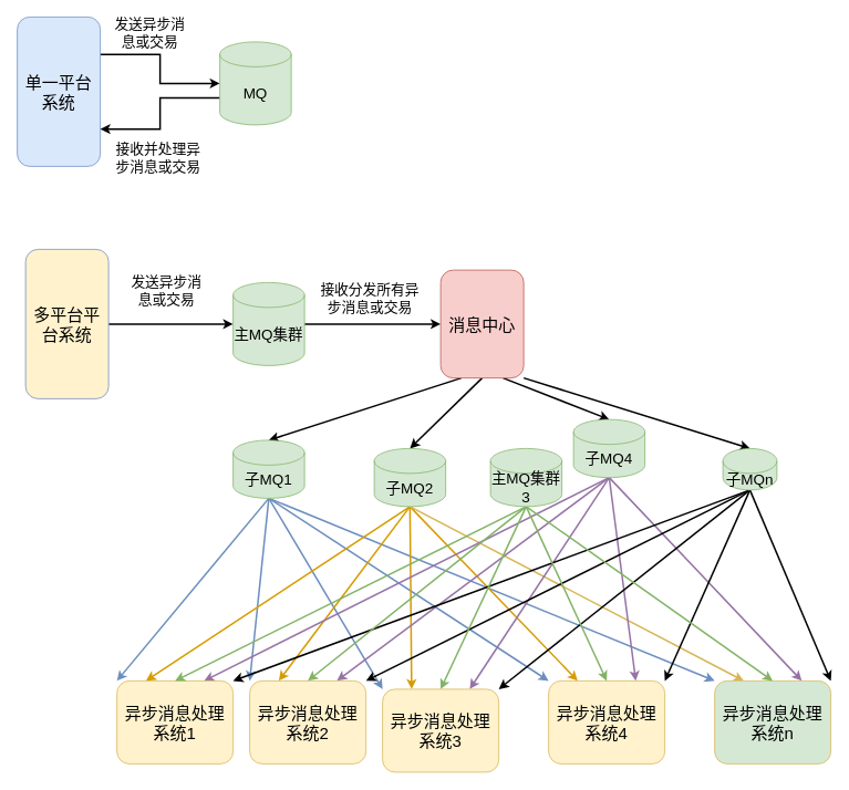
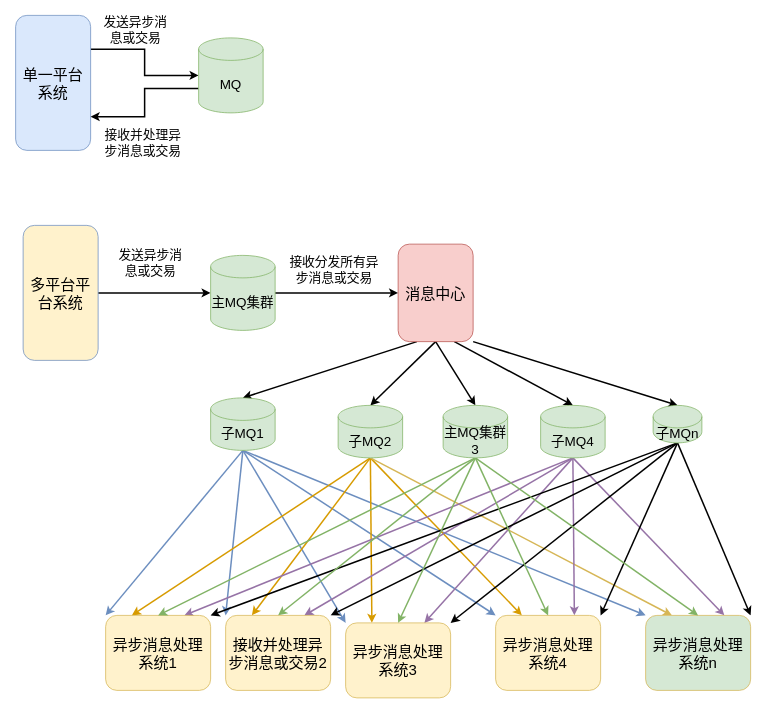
  <mxCell id="0" />
  <mxCell id="1" parent="0" />
  <mxCell id="2" style="edgeStyle=orthogonalEdgeStyle;rounded=0;orthogonalLoop=1;jettySize=auto;html=1;exitX=1;exitY=0.25;exitDx=0;exitDy=0;entryX=0;entryY=0.5;entryDx=0;entryDy=0;entryPerimeter=0;strokeWidth=2;" edge="1" parent="1" source="3" target="5"><mxGeometry relative="1" as="geometry" /></mxCell>
  <mxCell id="3" value="单一平台系统" style="rounded=1;whiteSpace=wrap;html=1;fillColor=#dae8fc;strokeColor=#6c8ebf;fontSize=20;" vertex="1" parent="1"><mxGeometry x="20" y="20" width="100" height="180" as="geometry" /></mxCell>
  <mxCell id="4" style="edgeStyle=orthogonalEdgeStyle;rounded=0;orthogonalLoop=1;jettySize=auto;html=1;exitX=0;exitY=0;exitDx=0;exitDy=67.5;exitPerimeter=0;entryX=1;entryY=0.75;entryDx=0;entryDy=0;strokeWidth=2;" edge="1" parent="1" source="5" target="3"><mxGeometry relative="1" as="geometry" /></mxCell>
  <mxCell id="5" value="MQ" style="shape=cylinder3;whiteSpace=wrap;html=1;boundedLbl=1;backgroundOutline=1;size=15;fillColor=#d5e8d4;strokeColor=#82b366;fontSize=18;" vertex="1" parent="1"><mxGeometry x="264" y="50" width="86" height="100" as="geometry" /></mxCell>
  <mxCell id="6" value="发送异步消息或交易" style="text;html=1;strokeColor=none;fillColor=none;align=center;verticalAlign=middle;whiteSpace=wrap;rounded=0;fontSize=17;" vertex="1" parent="1"><mxGeometry x="130" y="20" width="100" height="40" as="geometry" /></mxCell>
  <mxCell id="7" value="接收并处理异步消息或交易" style="text;html=1;strokeColor=none;fillColor=none;align=center;verticalAlign=middle;whiteSpace=wrap;rounded=0;fontSize=17;" vertex="1" parent="1"><mxGeometry x="130" y="170" width="120" height="40" as="geometry" /></mxCell>
  <mxCell id="8" style="edgeStyle=orthogonalEdgeStyle;rounded=0;orthogonalLoop=1;jettySize=auto;html=1;exitX=1;exitY=0.5;exitDx=0;exitDy=0;entryX=0;entryY=0.5;entryDx=0;entryDy=0;entryPerimeter=0;strokeWidth=2;fontSize=18;" edge="1" parent="1" source="9" target="11"><mxGeometry relative="1" as="geometry" /></mxCell>
  <mxCell id="9" value="多平台平台系统" style="rounded=1;whiteSpace=wrap;html=1;fillColor=#fff2cc;strokeColor=#6c8ebf;fontSize=20;" vertex="1" parent="1"><mxGeometry x="30" y="300" width="100" height="180" as="geometry" /></mxCell>
  <mxCell id="10" style="edgeStyle=orthogonalEdgeStyle;rounded=0;orthogonalLoop=1;jettySize=auto;html=1;exitX=1;exitY=0.5;exitDx=0;exitDy=0;exitPerimeter=0;strokeWidth=2;fontSize=18;entryX=0;entryY=0.5;entryDx=0;entryDy=0;" edge="1" parent="1" source="11" target="18"><mxGeometry relative="1" as="geometry"><mxPoint x="470" y="390" as="targetPoint" /></mxGeometry></mxCell>
  <mxCell id="11" value="主MQ集群" style="shape=cylinder3;whiteSpace=wrap;html=1;boundedLbl=1;backgroundOutline=1;size=15;fillColor=#d5e8d4;strokeColor=#82b366;fontSize=18;" vertex="1" parent="1"><mxGeometry x="280" y="340" width="86" height="100" as="geometry" /></mxCell>
  <mxCell id="12" value="发送异步消息或交易" style="text;html=1;strokeColor=none;fillColor=none;align=center;verticalAlign=middle;whiteSpace=wrap;rounded=0;fontSize=17;" vertex="1" parent="1"><mxGeometry x="150" y="330" width="100" height="40" as="geometry" /></mxCell>
  <mxCell id="13" style="rounded=0;orthogonalLoop=1;jettySize=auto;html=1;exitX=0.25;exitY=1;exitDx=0;exitDy=0;entryX=0.5;entryY=0;entryDx=0;entryDy=0;entryPerimeter=0;strokeWidth=2;fontSize=18;" edge="1" parent="1" source="18" target="25"><mxGeometry relative="1" as="geometry" /></mxCell>
  <mxCell id="14" style="edgeStyle=none;rounded=0;orthogonalLoop=1;jettySize=auto;html=1;exitX=0.5;exitY=1;exitDx=0;exitDy=0;entryX=0.5;entryY=0;entryDx=0;entryDy=0;entryPerimeter=0;strokeWidth=2;fontSize=18;" edge="1" parent="1" source="18" target="31"><mxGeometry relative="1" as="geometry" /></mxCell>
  <mxCell id="15" style="edgeStyle=none;rounded=0;orthogonalLoop=1;jettySize=auto;html=1;exitX=0.75;exitY=1;exitDx=0;exitDy=0;entryX=0.5;entryY=0;entryDx=0;entryDy=0;entryPerimeter=0;strokeWidth=2;fontSize=18;" edge="1" parent="1" source="18" target="37"><mxGeometry relative="1" as="geometry" /></mxCell>
  <mxCell id="16" style="edgeStyle=none;rounded=0;orthogonalLoop=1;jettySize=auto;html=1;exitX=1;exitY=1;exitDx=0;exitDy=0;entryX=0.5;entryY=0;entryDx=0;entryDy=0;entryPerimeter=0;strokeWidth=2;fontSize=18;" edge="1" parent="1" source="18" target="48"><mxGeometry relative="1" as="geometry" /></mxCell>
+ <mxCell id="17" style="edgeStyle=none;rounded=0;orthogonalLoop=1;jettySize=auto;html=1;exitX=0.5;exitY=1;exitDx=0;exitDy=0;strokeWidth=2;fontSize=18;entryX=0.5;entryY=0;entryDx=0;entryDy=0;entryPerimeter=0;" edge="1" parent="1" source="18" target="54"><mxGeometry relative="1" as="geometry"><mxPoint x="600" y="550" as="targetPoint" /></mxGeometry></mxCell>
  <mxCell id="18" value="消息中心" style="rounded=1;whiteSpace=wrap;html=1;fillColor=#f8cecc;strokeColor=#b85450;fontSize=20;" vertex="1" parent="1"><mxGeometry x="530" y="325" width="100" height="130" as="geometry" /></mxCell>
  <mxCell id="19" value="接收分发所有异步消息或交易" style="text;html=1;strokeColor=none;fillColor=none;align=center;verticalAlign=middle;whiteSpace=wrap;rounded=0;fontSize=17;" vertex="1" parent="1"><mxGeometry x="380" y="340" width="130" height="40" as="geometry" /></mxCell>
  <mxCell id="20" style="edgeStyle=none;rounded=0;orthogonalLoop=1;jettySize=auto;html=1;exitX=0.5;exitY=1;exitDx=0;exitDy=0;exitPerimeter=0;entryX=0;entryY=0;entryDx=0;entryDy=0;strokeWidth=2;fontSize=18;fillColor=#dae8fc;strokeColor=#6c8ebf;" edge="1" parent="1" source="25" target="38"><mxGeometry relative="1" as="geometry" /></mxCell>
  <mxCell id="21" style="edgeStyle=none;rounded=0;orthogonalLoop=1;jettySize=auto;html=1;exitX=0.5;exitY=1;exitDx=0;exitDy=0;exitPerimeter=0;entryX=0;entryY=0;entryDx=0;entryDy=0;strokeWidth=2;fontSize=18;fillColor=#dae8fc;strokeColor=#6c8ebf;" edge="1" parent="1" source="25" target="39"><mxGeometry relative="1" as="geometry" /></mxCell>
  <mxCell id="22" style="edgeStyle=none;rounded=0;orthogonalLoop=1;jettySize=auto;html=1;exitX=0.5;exitY=1;exitDx=0;exitDy=0;exitPerimeter=0;strokeWidth=2;fontSize=18;fillColor=#dae8fc;strokeColor=#6c8ebf;entryX=0;entryY=0;entryDx=0;entryDy=0;" edge="1" parent="1" source="25" target="40"><mxGeometry relative="1" as="geometry" /></mxCell>
  <mxCell id="23" style="edgeStyle=none;rounded=0;orthogonalLoop=1;jettySize=auto;html=1;exitX=0.5;exitY=1;exitDx=0;exitDy=0;exitPerimeter=0;entryX=0;entryY=0;entryDx=0;entryDy=0;strokeWidth=2;fontSize=18;fillColor=#dae8fc;strokeColor=#6c8ebf;" edge="1" parent="1" source="25" target="41"><mxGeometry relative="1" as="geometry" /></mxCell>
  <mxCell id="24" style="edgeStyle=none;rounded=0;orthogonalLoop=1;jettySize=auto;html=1;exitX=0.5;exitY=1;exitDx=0;exitDy=0;exitPerimeter=0;entryX=0;entryY=0;entryDx=0;entryDy=0;strokeWidth=2;fontSize=18;fillColor=#dae8fc;strokeColor=#6c8ebf;" edge="1" parent="1" source="25" target="42"><mxGeometry relative="1" as="geometry" /></mxCell>
  <mxCell id="25" value="子MQ1" style="shape=cylinder3;whiteSpace=wrap;html=1;boundedLbl=1;backgroundOutline=1;size=15;fillColor=#d5e8d4;strokeColor=#82b366;fontSize=18;" vertex="1" parent="1"><mxGeometry x="280" y="530" width="86" height="70" as="geometry" /></mxCell>
  <mxCell id="26" style="edgeStyle=none;rounded=0;orthogonalLoop=1;jettySize=auto;html=1;exitX=0.5;exitY=1;exitDx=0;exitDy=0;exitPerimeter=0;entryX=0.25;entryY=0;entryDx=0;entryDy=0;strokeWidth=2;fontSize=18;fillColor=#ffe6cc;strokeColor=#d79b00;" edge="1" parent="1" source="31" target="38"><mxGeometry relative="1" as="geometry" /></mxCell>
  <mxCell id="27" style="edgeStyle=none;rounded=0;orthogonalLoop=1;jettySize=auto;html=1;exitX=0.5;exitY=1;exitDx=0;exitDy=0;exitPerimeter=0;entryX=0.25;entryY=0;entryDx=0;entryDy=0;strokeWidth=2;fontSize=18;fillColor=#ffe6cc;strokeColor=#d79b00;" edge="1" parent="1" source="31" target="39"><mxGeometry relative="1" as="geometry" /></mxCell>
  <mxCell id="28" style="edgeStyle=none;rounded=0;orthogonalLoop=1;jettySize=auto;html=1;exitX=0.5;exitY=1;exitDx=0;exitDy=0;exitPerimeter=0;entryX=0.25;entryY=0;entryDx=0;entryDy=0;strokeWidth=2;fontSize=18;fillColor=#ffe6cc;strokeColor=#d79b00;" edge="1" parent="1" source="31" target="40"><mxGeometry relative="1" as="geometry" /></mxCell>
  <mxCell id="29" style="edgeStyle=none;rounded=0;orthogonalLoop=1;jettySize=auto;html=1;exitX=0.5;exitY=1;exitDx=0;exitDy=0;exitPerimeter=0;entryX=0.25;entryY=0;entryDx=0;entryDy=0;strokeWidth=2;fontSize=18;fillColor=#ffe6cc;strokeColor=#d79b00;" edge="1" parent="1" source="31" target="41"><mxGeometry relative="1" as="geometry" /></mxCell>
  <mxCell id="30" style="edgeStyle=none;rounded=0;orthogonalLoop=1;jettySize=auto;html=1;exitX=0.5;exitY=1;exitDx=0;exitDy=0;exitPerimeter=0;entryX=0.25;entryY=0;entryDx=0;entryDy=0;strokeWidth=2;fontSize=18;fillColor=#fff2cc;strokeColor=#d6b656;" edge="1" parent="1" source="31" target="42"><mxGeometry relative="1" as="geometry" /></mxCell>
  <mxCell id="31" value="子MQ2" style="shape=cylinder3;whiteSpace=wrap;html=1;boundedLbl=1;backgroundOutline=1;size=15;fillColor=#d5e8d4;strokeColor=#82b366;fontSize=18;" vertex="1" parent="1"><mxGeometry x="450" y="540" width="86" height="70" as="geometry" /></mxCell>
  <mxCell id="32" style="edgeStyle=none;rounded=0;orthogonalLoop=1;jettySize=auto;html=1;exitX=0.5;exitY=1;exitDx=0;exitDy=0;exitPerimeter=0;entryX=0.75;entryY=0;entryDx=0;entryDy=0;strokeWidth=2;fontSize=18;fillColor=#e1d5e7;strokeColor=#9673a6;" edge="1" parent="1" source="37" target="38"><mxGeometry relative="1" as="geometry" /></mxCell>
  <mxCell id="33" style="edgeStyle=none;rounded=0;orthogonalLoop=1;jettySize=auto;html=1;exitX=0.5;exitY=1;exitDx=0;exitDy=0;exitPerimeter=0;entryX=0.75;entryY=0;entryDx=0;entryDy=0;strokeWidth=2;fontSize=18;fillColor=#e1d5e7;strokeColor=#9673a6;" edge="1" parent="1" source="37" target="39"><mxGeometry relative="1" as="geometry" /></mxCell>
  <mxCell id="34" style="edgeStyle=none;rounded=0;orthogonalLoop=1;jettySize=auto;html=1;exitX=0.5;exitY=1;exitDx=0;exitDy=0;exitPerimeter=0;entryX=0.75;entryY=0;entryDx=0;entryDy=0;strokeWidth=2;fontSize=18;fillColor=#e1d5e7;strokeColor=#9673a6;" edge="1" parent="1" source="37" target="40"><mxGeometry relative="1" as="geometry" /></mxCell>
  <mxCell id="35" style="edgeStyle=none;rounded=0;orthogonalLoop=1;jettySize=auto;html=1;exitX=0.5;exitY=1;exitDx=0;exitDy=0;exitPerimeter=0;entryX=0.75;entryY=0;entryDx=0;entryDy=0;strokeWidth=2;fontSize=18;fillColor=#e1d5e7;strokeColor=#9673a6;" edge="1" parent="1" source="37" target="41"><mxGeometry relative="1" as="geometry" /></mxCell>
  <mxCell id="36" style="edgeStyle=none;rounded=0;orthogonalLoop=1;jettySize=auto;html=1;exitX=0.5;exitY=1;exitDx=0;exitDy=0;exitPerimeter=0;entryX=0.75;entryY=0;entryDx=0;entryDy=0;strokeWidth=2;fontSize=18;fillColor=#e1d5e7;strokeColor=#9673a6;" edge="1" parent="1" source="37" target="42"><mxGeometry relative="1" as="geometry" /></mxCell>
- <mxCell id="37" value="子MQ4" style="shape=cylinder3;whiteSpace=wrap;html=1;boundedLbl=1;backgroundOutline=1;size=15;fillColor=#d5e8d4;strokeColor=#82b366;fontSize=18;" vertex="1" parent="1"><mxGeometry x="690" y="505" width="86" height="70" as="geometry" /></mxCell>
+ <mxCell id="37" value="子MQ4" style="shape=cylinder3;whiteSpace=wrap;html=1;boundedLbl=1;backgroundOutline=1;size=15;fillColor=#d5e8d4;strokeColor=#82b366;fontSize=18;" vertex="1" parent="1"><mxGeometry x="720" y="540" width="86" height="70" as="geometry" /></mxCell>
  <mxCell id="38" value="异步消息处理系统1" style="rounded=1;whiteSpace=wrap;html=1;fillColor=#fff2cc;strokeColor=#d6b656;fontSize=20;" vertex="1" parent="1"><mxGeometry x="140" y="820" width="140" height="100" as="geometry" /></mxCell>
- <mxCell id="39" value="异步消息处理系统2" style="rounded=1;whiteSpace=wrap;html=1;fillColor=#fff2cc;strokeColor=#d6b656;fontSize=20;" vertex="1" parent="1"><mxGeometry x="300" y="820" width="140" height="100" as="geometry" /></mxCell>
+ <mxCell id="39" value="接收并处理异步消息或交易2" style="rounded=1;whiteSpace=wrap;html=1;fillColor=#fff2cc;strokeColor=#d6b656;fontSize=20;" vertex="1" parent="1"><mxGeometry x="300" y="820" width="140" height="100" as="geometry" /></mxCell>
  <mxCell id="40" value="异步消息处理系统3" style="rounded=1;whiteSpace=wrap;html=1;fillColor=#fff2cc;strokeColor=#d6b656;fontSize=20;" vertex="1" parent="1"><mxGeometry x="460" y="830" width="140" height="100" as="geometry" /></mxCell>
  <mxCell id="41" value="异步消息处理系统4" style="rounded=1;whiteSpace=wrap;html=1;fillColor=#fff2cc;strokeColor=#d6b656;fontSize=20;" vertex="1" parent="1"><mxGeometry x="660" y="820" width="140" height="100" as="geometry" /></mxCell>
  <mxCell id="42" value="异步消息处理系统n" style="rounded=1;whiteSpace=wrap;html=1;fillColor=#d5e8d4;strokeColor=#d6b656;fontSize=20;" vertex="1" parent="1"><mxGeometry x="860" y="820" width="140" height="100" as="geometry" /></mxCell>
  <mxCell id="43" style="edgeStyle=none;rounded=0;orthogonalLoop=1;jettySize=auto;html=1;exitX=0.5;exitY=1;exitDx=0;exitDy=0;exitPerimeter=0;entryX=1;entryY=0;entryDx=0;entryDy=0;strokeWidth=2;fontSize=18;" edge="1" parent="1" source="48" target="38"><mxGeometry relative="1" as="geometry" /></mxCell>
  <mxCell id="44" style="edgeStyle=none;rounded=0;orthogonalLoop=1;jettySize=auto;html=1;exitX=0.5;exitY=1;exitDx=0;exitDy=0;exitPerimeter=0;entryX=1;entryY=0;entryDx=0;entryDy=0;strokeWidth=2;fontSize=18;" edge="1" parent="1" source="48" target="39"><mxGeometry relative="1" as="geometry" /></mxCell>
  <mxCell id="45" style="edgeStyle=none;rounded=0;orthogonalLoop=1;jettySize=auto;html=1;exitX=0.5;exitY=1;exitDx=0;exitDy=0;exitPerimeter=0;entryX=1;entryY=0;entryDx=0;entryDy=0;strokeWidth=2;fontSize=18;" edge="1" parent="1" source="48" target="40"><mxGeometry relative="1" as="geometry" /></mxCell>
  <mxCell id="46" style="edgeStyle=none;rounded=0;orthogonalLoop=1;jettySize=auto;html=1;exitX=0.5;exitY=1;exitDx=0;exitDy=0;exitPerimeter=0;entryX=1;entryY=0;entryDx=0;entryDy=0;strokeWidth=2;fontSize=18;" edge="1" parent="1" source="48" target="41"><mxGeometry relative="1" as="geometry" /></mxCell>
  <mxCell id="47" style="edgeStyle=none;rounded=0;orthogonalLoop=1;jettySize=auto;html=1;exitX=0.5;exitY=1;exitDx=0;exitDy=0;exitPerimeter=0;entryX=1;entryY=0;entryDx=0;entryDy=0;strokeWidth=2;fontSize=18;" edge="1" parent="1" source="48" target="42"><mxGeometry relative="1" as="geometry" /></mxCell>
  <mxCell id="48" value="子MQn" style="shape=cylinder3;whiteSpace=wrap;html=1;boundedLbl=1;backgroundOutline=1;size=15;fillColor=#d5e8d4;strokeColor=#82b366;fontSize=18;" vertex="1" parent="1"><mxGeometry x="870" y="540" width="65" height="50" as="geometry" /></mxCell>
  <mxCell id="49" style="edgeStyle=none;rounded=0;orthogonalLoop=1;jettySize=auto;html=1;exitX=0.5;exitY=1;exitDx=0;exitDy=0;exitPerimeter=0;entryX=0.5;entryY=0;entryDx=0;entryDy=0;strokeWidth=2;fontSize=18;fillColor=#d5e8d4;strokeColor=#82b366;" edge="1" parent="1" source="54" target="38"><mxGeometry relative="1" as="geometry" /></mxCell>
  <mxCell id="50" style="edgeStyle=none;rounded=0;orthogonalLoop=1;jettySize=auto;html=1;exitX=0.5;exitY=1;exitDx=0;exitDy=0;exitPerimeter=0;entryX=0.5;entryY=0;entryDx=0;entryDy=0;strokeWidth=2;fontSize=18;fillColor=#d5e8d4;strokeColor=#82b366;" edge="1" parent="1" source="54" target="39"><mxGeometry relative="1" as="geometry" /></mxCell>
  <mxCell id="51" style="edgeStyle=none;rounded=0;orthogonalLoop=1;jettySize=auto;html=1;exitX=0.5;exitY=1;exitDx=0;exitDy=0;exitPerimeter=0;entryX=0.5;entryY=0;entryDx=0;entryDy=0;strokeWidth=2;fontSize=18;fillColor=#d5e8d4;strokeColor=#82b366;" edge="1" parent="1" source="54" target="40"><mxGeometry relative="1" as="geometry" /></mxCell>
  <mxCell id="52" style="edgeStyle=none;rounded=0;orthogonalLoop=1;jettySize=auto;html=1;exitX=0.5;exitY=1;exitDx=0;exitDy=0;exitPerimeter=0;entryX=0.5;entryY=0;entryDx=0;entryDy=0;strokeWidth=2;fontSize=18;fillColor=#d5e8d4;strokeColor=#82b366;" edge="1" parent="1" source="54" target="41"><mxGeometry relative="1" as="geometry" /></mxCell>
  <mxCell id="53" style="edgeStyle=none;rounded=0;orthogonalLoop=1;jettySize=auto;html=1;exitX=0.5;exitY=1;exitDx=0;exitDy=0;exitPerimeter=0;entryX=0.5;entryY=0;entryDx=0;entryDy=0;strokeWidth=2;fontSize=18;fillColor=#d5e8d4;strokeColor=#82b366;" edge="1" parent="1" source="54" target="42"><mxGeometry relative="1" as="geometry" /></mxCell>
  <mxCell id="54" value="主MQ集群3" style="shape=cylinder3;whiteSpace=wrap;html=1;boundedLbl=1;backgroundOutline=1;size=15;fillColor=#d5e8d4;strokeColor=#82b366;fontSize=18;" vertex="1" parent="1"><mxGeometry x="590" y="540" width="86" height="70" as="geometry" /></mxCell>
